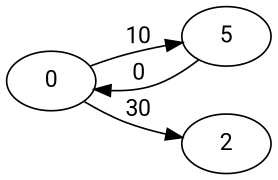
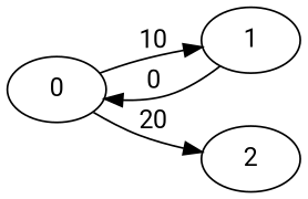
  digraph {
    fontname=Roboto
    rankdir=LR
    node [fontname=Roboto]
    edge [fontname=Roboto splines=curved]
    0
-   1 [label=5]
+   1
    2
    0 -> 1 [label=10]
-   0 -> 2 [label=30]
+   0 -> 2 [label=20]
    1 -> 0 [label=0]
  }
